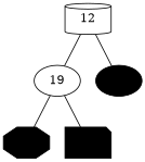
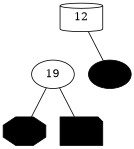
  graph {
    node [shape=ellipse color=black fillcolor=black style=filled]
    19 [color="" fillcolor="" style=""]
    e2 [shape=octagon]
    e3 [shape=note]
    12 [ordering=out shape=cylinder color="" fillcolor="" style=""]
    e1
    19 -- e2
    19 -- e3
-   12 -- 19
    12 -- e1
  }
